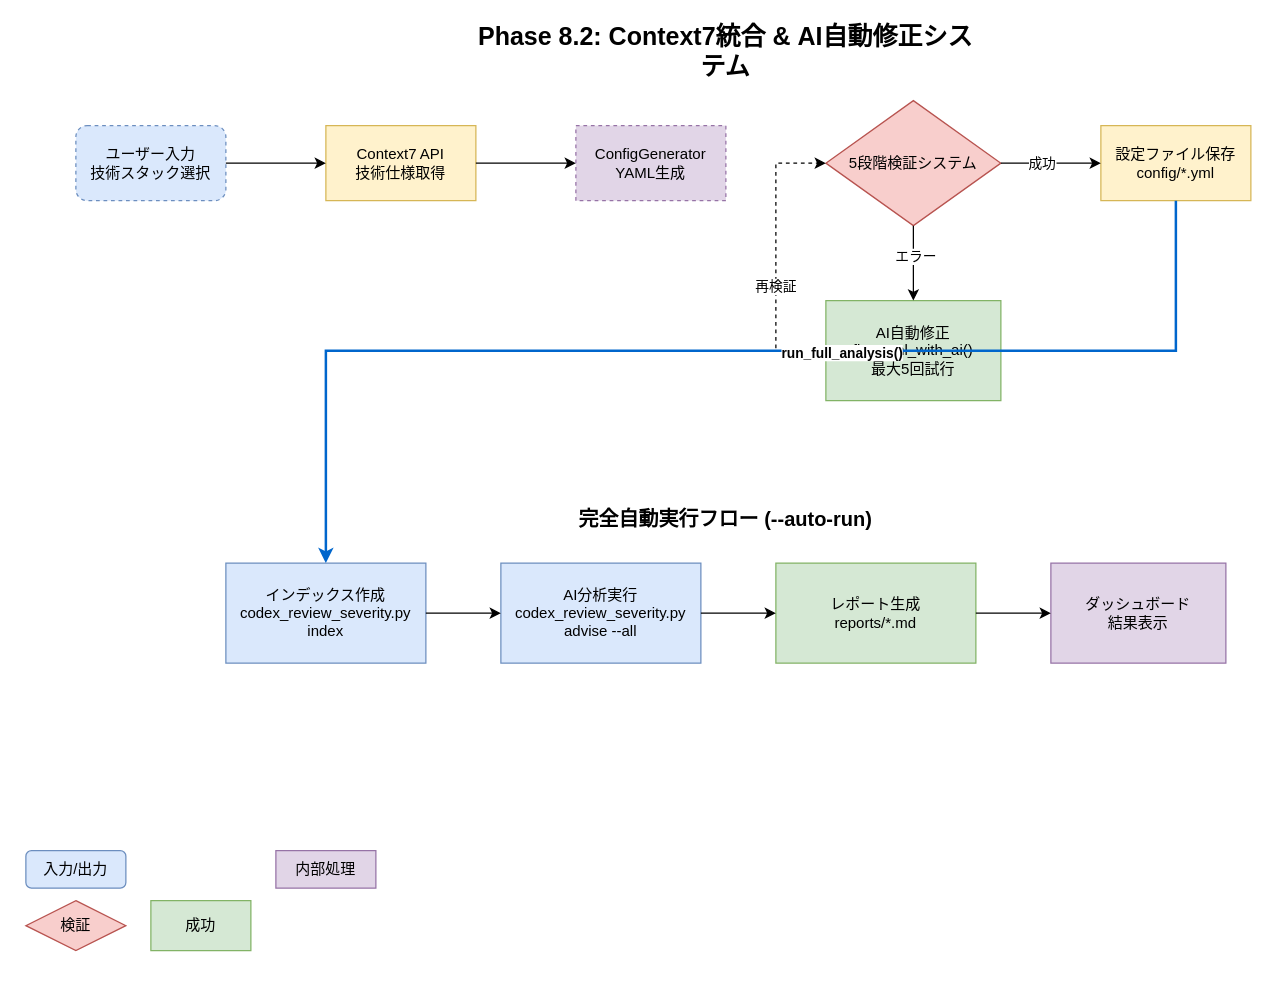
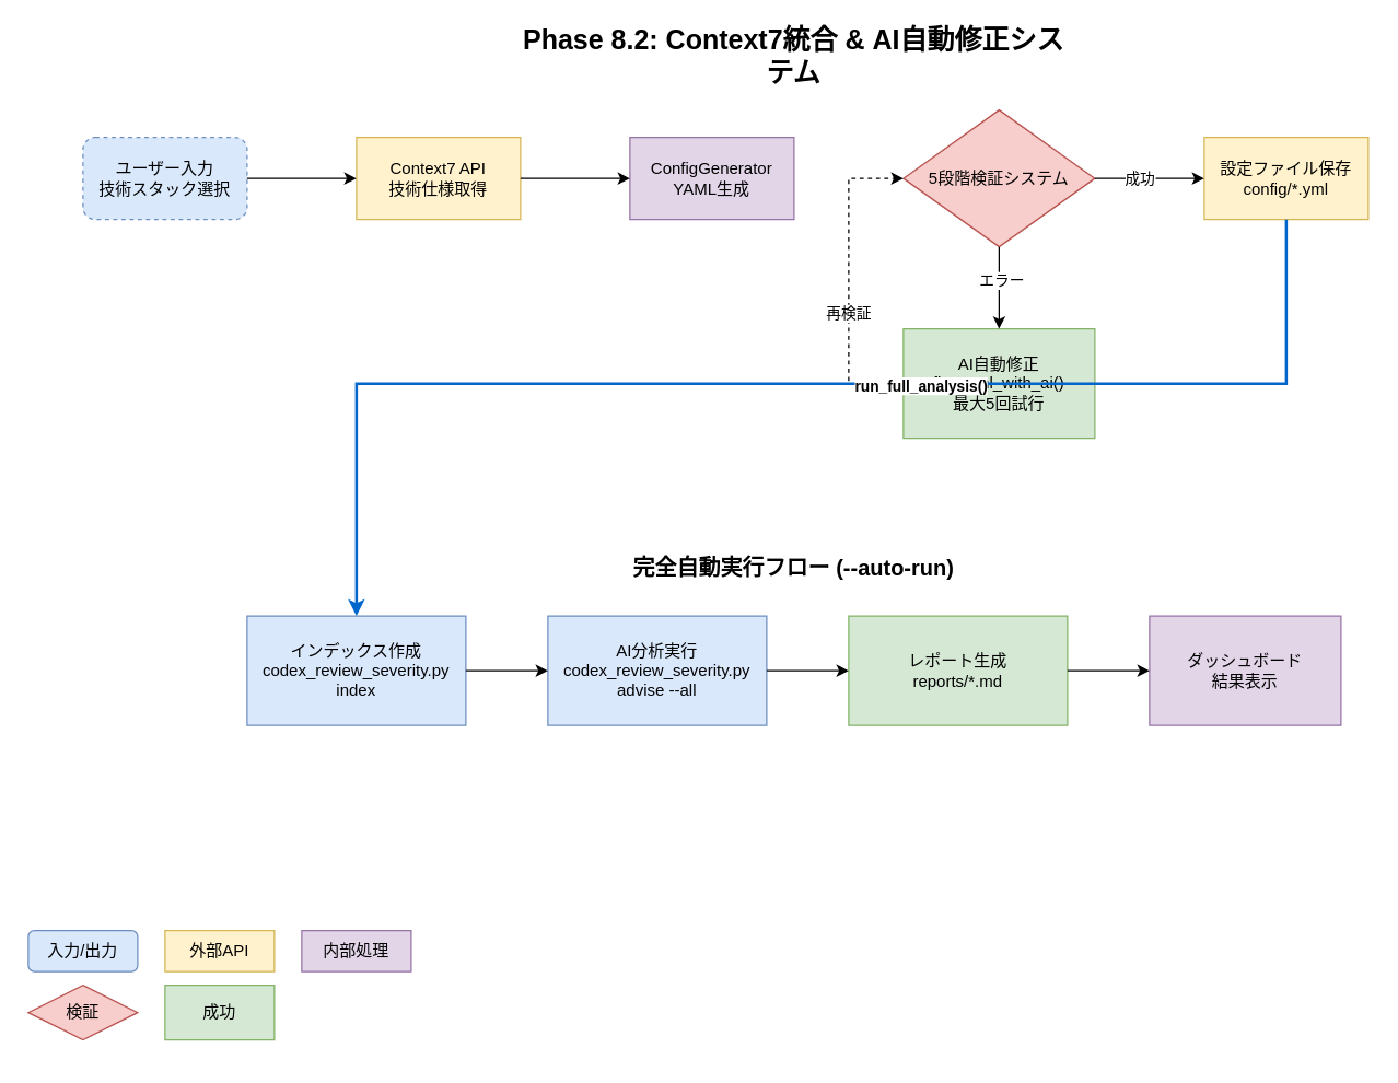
  <mxCell id="0" />
  <mxCell id="1" parent="0" />
  <mxCell id="2" value="Phase 8.2: Context7統合 &amp; AI自動修正システム" style="text;html=1;strokeColor=none;fillColor=none;align=center;verticalAlign=middle;whiteSpace=wrap;rounded=0;fontSize=20;fontStyle=1;" vertex="1" parent="1"><mxGeometry x="380" y="20" width="400" height="40" as="geometry" /></mxCell>
  <mxCell id="3" value="ユーザー入力&lt;br&gt;技術スタック選択" style="rounded=1;whiteSpace=wrap;html=1;fillColor=#dae8fc;strokeColor=#6c8ebf;dashed=1;" vertex="1" parent="1"><mxGeometry x="60" y="100" width="120" height="60" as="geometry" /></mxCell>
  <mxCell id="4" value="Context7 API&lt;br&gt;技術仕様取得" style="rounded=0;whiteSpace=wrap;html=1;fillColor=#fff2cc;strokeColor=#d6b656;" vertex="1" parent="1"><mxGeometry x="260" y="100" width="120" height="60" as="geometry" /></mxCell>
  <mxCell id="5" style="edgeStyle=orthogonalEdgeStyle;rounded=0;orthogonalLoop=1;jettySize=auto;html=1;" edge="1" parent="1" source="3" target="4"><mxGeometry relative="1" as="geometry" /></mxCell>
- <mxCell id="6" value="ConfigGenerator&lt;br&gt;YAML生成" style="rounded=0;whiteSpace=wrap;html=1;fillColor=#e1d5e7;strokeColor=#9673a6;dashed=1;" vertex="1" parent="1"><mxGeometry x="460" y="100" width="120" height="60" as="geometry" /></mxCell>
+ <mxCell id="6" value="ConfigGenerator&lt;br&gt;YAML生成" style="rounded=0;whiteSpace=wrap;html=1;fillColor=#e1d5e7;strokeColor=#9673a6;" vertex="1" parent="1"><mxGeometry x="460" y="100" width="120" height="60" as="geometry" /></mxCell>
  <mxCell id="7" style="edgeStyle=orthogonalEdgeStyle;rounded=0;orthogonalLoop=1;jettySize=auto;html=1;" edge="1" parent="1" source="4" target="6"><mxGeometry relative="1" as="geometry" /></mxCell>
  <mxCell id="8" value="5段階検証システム" style="rhombus;whiteSpace=wrap;html=1;fillColor=#f8cecc;strokeColor=#b85450;" vertex="1" parent="1"><mxGeometry x="660" y="80" width="140" height="100" as="geometry" /></mxCell>
  <mxCell id="9" value="AI自動修正&lt;br&gt;fix_yaml_with_ai()&lt;br&gt;最大5回試行" style="rounded=0;whiteSpace=wrap;html=1;fillColor=#d5e8d4;strokeColor=#82b366;" vertex="1" parent="1"><mxGeometry x="660" y="240" width="140" height="80" as="geometry" /></mxCell>
  <mxCell id="10" style="edgeStyle=orthogonalEdgeStyle;rounded=0;orthogonalLoop=1;jettySize=auto;html=1;" edge="1" parent="1" source="8" target="9"><mxGeometry relative="1" as="geometry"><mxPoint as="offset" /><Array as="points"><mxPoint x="730" y="210" /><mxPoint x="730" y="210" /></Array></mxGeometry></mxCell>
  <mxCell id="11" value="エラー" style="edgeLabel;html=1;align=center;verticalAlign=middle;resizable=0;points=[];" vertex="1" connectable="0" parent="10"><mxGeometry x="-0.2" y="1" relative="1" as="geometry"><mxPoint as="offset" /></mxGeometry></mxCell>
  <mxCell id="12" style="edgeStyle=orthogonalEdgeStyle;rounded=0;orthogonalLoop=1;jettySize=auto;html=1;dashed=1;" edge="1" parent="1" source="9" target="8"><mxGeometry relative="1" as="geometry"><Array as="points"><mxPoint x="620" y="280" /><mxPoint x="620" y="130" /></Array></mxGeometry></mxCell>
  <mxCell id="13" value="再検証" style="edgeLabel;html=1;align=center;verticalAlign=middle;resizable=0;points=[];" vertex="1" connectable="0" parent="12"><mxGeometry x="-0.2" y="1" relative="1" as="geometry"><mxPoint as="offset" /></mxGeometry></mxCell>
  <mxCell id="14" value="設定ファイル保存&lt;br&gt;config/*.yml" style="rounded=0;whiteSpace=wrap;html=1;fillColor=#fff2cc;strokeColor=#d6b656;" vertex="1" parent="1"><mxGeometry x="880" y="100" width="120" height="60" as="geometry" /></mxCell>
  <mxCell id="15" style="edgeStyle=orthogonalEdgeStyle;rounded=0;orthogonalLoop=1;jettySize=auto;html=1;" edge="1" parent="1" source="8" target="14"><mxGeometry relative="1" as="geometry" /></mxCell>
  <mxCell id="16" value="成功" style="edgeLabel;html=1;align=center;verticalAlign=middle;resizable=0;points=[];" vertex="1" connectable="0" parent="15"><mxGeometry x="-0.2" y="1" relative="1" as="geometry"><mxPoint as="offset" /></mxGeometry></mxCell>
  <mxCell id="17" value="" style="group" vertex="1" connectable="0" parent="1"><mxGeometry x="180" y="400" width="800" height="200" as="geometry" /></mxCell>
  <mxCell id="18" value="完全自動実行フロー (--auto-run)" style="text;html=1;strokeColor=none;fillColor=none;align=center;verticalAlign=middle;whiteSpace=wrap;rounded=0;fontSize=16;fontStyle=1;" vertex="1" parent="17"><mxGeometry x="250" y="0" width="300" height="30" as="geometry" /></mxCell>
  <mxCell id="19" value="インデックス作成&lt;br&gt;codex_review_severity.py&lt;br&gt;index" style="rounded=0;whiteSpace=wrap;html=1;fillColor=#dae8fc;strokeColor=#6c8ebf;" vertex="1" parent="17"><mxGeometry x="0" y="50" width="160" height="80" as="geometry" /></mxCell>
  <mxCell id="20" value="AI分析実行&lt;br&gt;codex_review_severity.py&lt;br&gt;advise --all" style="rounded=0;whiteSpace=wrap;html=1;fillColor=#dae8fc;strokeColor=#6c8ebf;" vertex="1" parent="17"><mxGeometry x="220" y="50" width="160" height="80" as="geometry" /></mxCell>
  <mxCell id="21" value="レポート生成&lt;br&gt;reports/*.md" style="rounded=0;whiteSpace=wrap;html=1;fillColor=#d5e8d4;strokeColor=#82b366;" vertex="1" parent="17"><mxGeometry x="440" y="50" width="160" height="80" as="geometry" /></mxCell>
  <mxCell id="22" value="ダッシュボード&lt;br&gt;結果表示" style="rounded=0;whiteSpace=wrap;html=1;fillColor=#e1d5e7;strokeColor=#9673a6;" vertex="1" parent="17"><mxGeometry x="660" y="50" width="140" height="80" as="geometry" /></mxCell>
  <mxCell id="23" style="edgeStyle=orthogonalEdgeStyle;rounded=0;orthogonalLoop=1;jettySize=auto;html=1;" edge="1" parent="17" source="19" target="20"><mxGeometry relative="1" as="geometry" /></mxCell>
  <mxCell id="24" style="edgeStyle=orthogonalEdgeStyle;rounded=0;orthogonalLoop=1;jettySize=auto;html=1;" edge="1" parent="17" source="20" target="21"><mxGeometry relative="1" as="geometry" /></mxCell>
  <mxCell id="25" style="edgeStyle=orthogonalEdgeStyle;rounded=0;orthogonalLoop=1;jettySize=auto;html=1;" edge="1" parent="17" source="21" target="22"><mxGeometry relative="1" as="geometry" /></mxCell>
  <mxCell id="26" style="edgeStyle=orthogonalEdgeStyle;rounded=0;orthogonalLoop=1;jettySize=auto;html=1;strokeWidth=2;strokeColor=#0066CC;" edge="1" parent="1" source="14" target="19"><mxGeometry relative="1" as="geometry"><Array as="points"><mxPoint x="940" y="280" /><mxPoint x="260" y="280" /></Array></mxGeometry></mxCell>
  <mxCell id="27" value="run_full_analysis()" style="edgeLabel;html=1;align=center;verticalAlign=middle;resizable=0;points=[];fontStyle=1;" vertex="1" connectable="0" parent="26"><mxGeometry x="-0.2" y="1" relative="1" as="geometry"><mxPoint as="offset" /></mxGeometry></mxCell>
  <mxCell id="28" value="" style="group" vertex="1" connectable="0" parent="1"><mxGeometry x="20" y="650" width="300" height="120" as="geometry" /></mxCell>
  <mxCell id="29" value="入力/出力" style="rounded=1;whiteSpace=wrap;html=1;fillColor=#dae8fc;strokeColor=#6c8ebf;" vertex="1" parent="28"><mxGeometry x="0" y="30" width="80" height="30" as="geometry" /></mxCell>
+ <mxCell id="30" value="外部API" style="rounded=0;whiteSpace=wrap;html=1;fillColor=#fff2cc;strokeColor=#d6b656;" vertex="1" parent="28"><mxGeometry x="100" y="30" width="80" height="30" as="geometry" /></mxCell>
  <mxCell id="31" value="内部処理" style="rounded=0;whiteSpace=wrap;html=1;fillColor=#e1d5e7;strokeColor=#9673a6;" vertex="1" parent="28"><mxGeometry x="200" y="30" width="80" height="30" as="geometry" /></mxCell>
  <mxCell id="32" value="検証" style="rhombus;whiteSpace=wrap;html=1;fillColor=#f8cecc;strokeColor=#b85450;" vertex="1" parent="28"><mxGeometry x="0" y="70" width="80" height="40" as="geometry" /></mxCell>
  <mxCell id="33" value="成功" style="rounded=0;whiteSpace=wrap;html=1;fillColor=#d5e8d4;strokeColor=#82b366;" vertex="1" parent="28"><mxGeometry x="100" y="70" width="80" height="40" as="geometry" /></mxCell>
